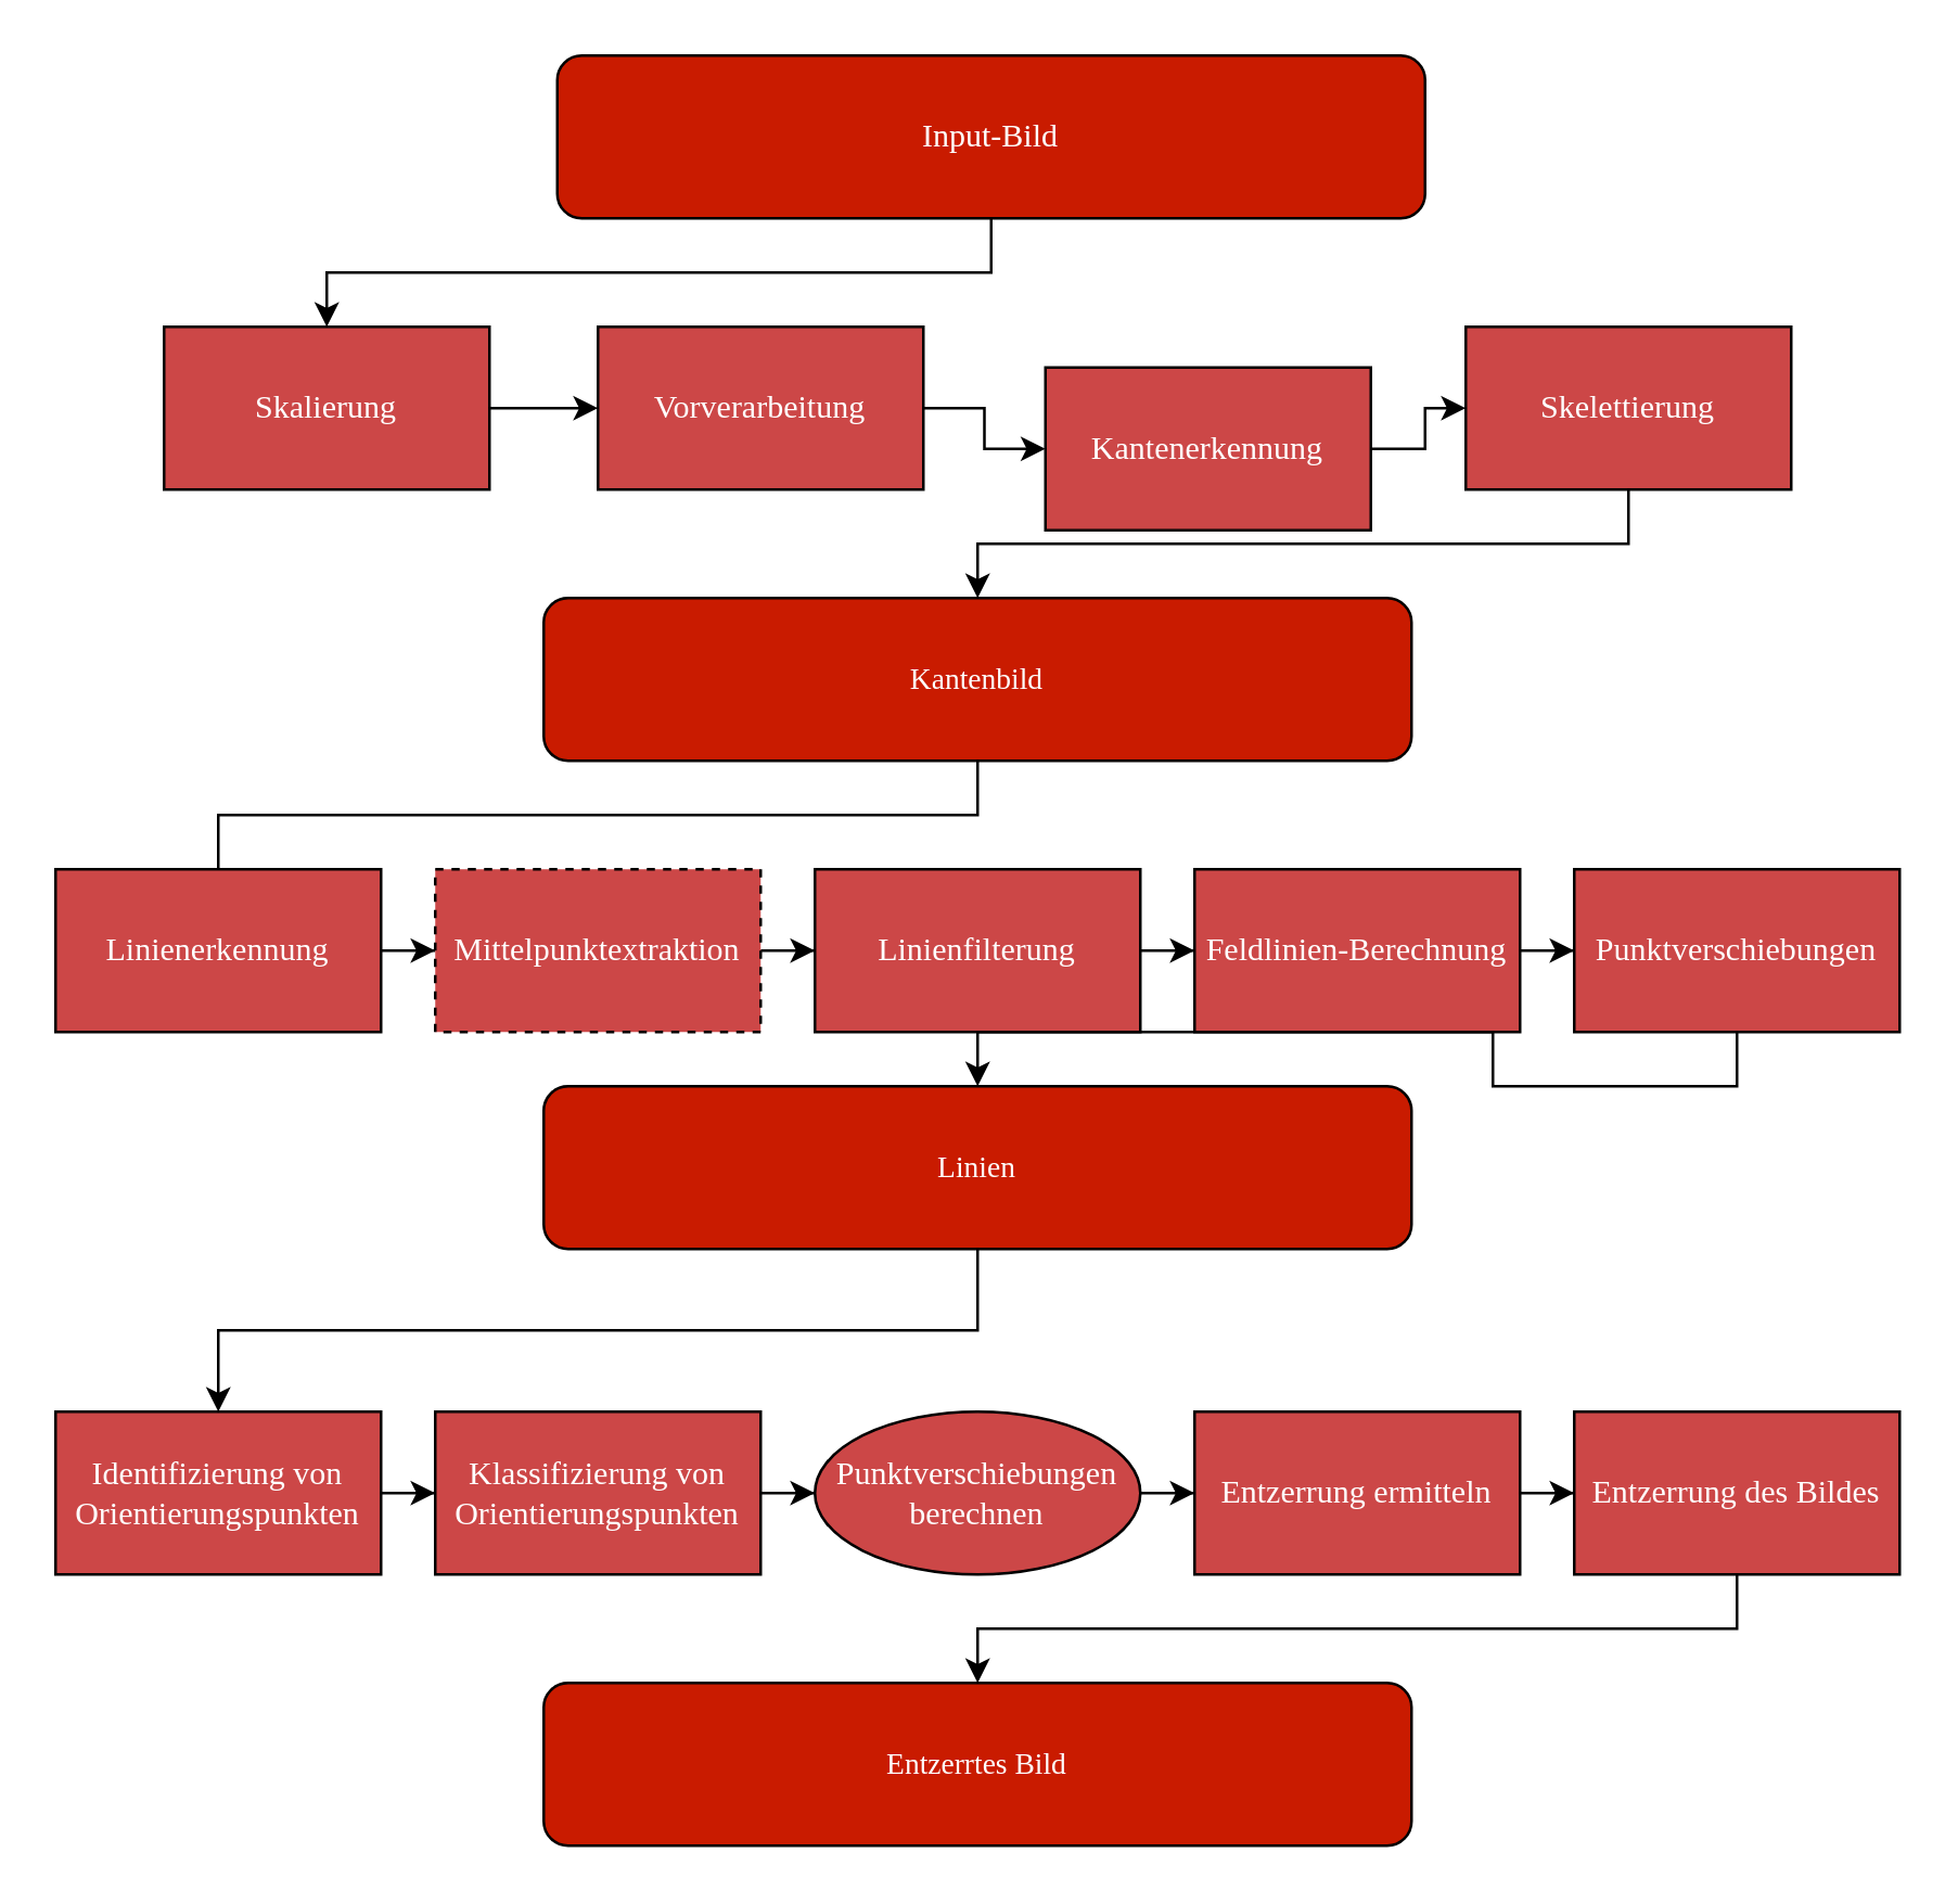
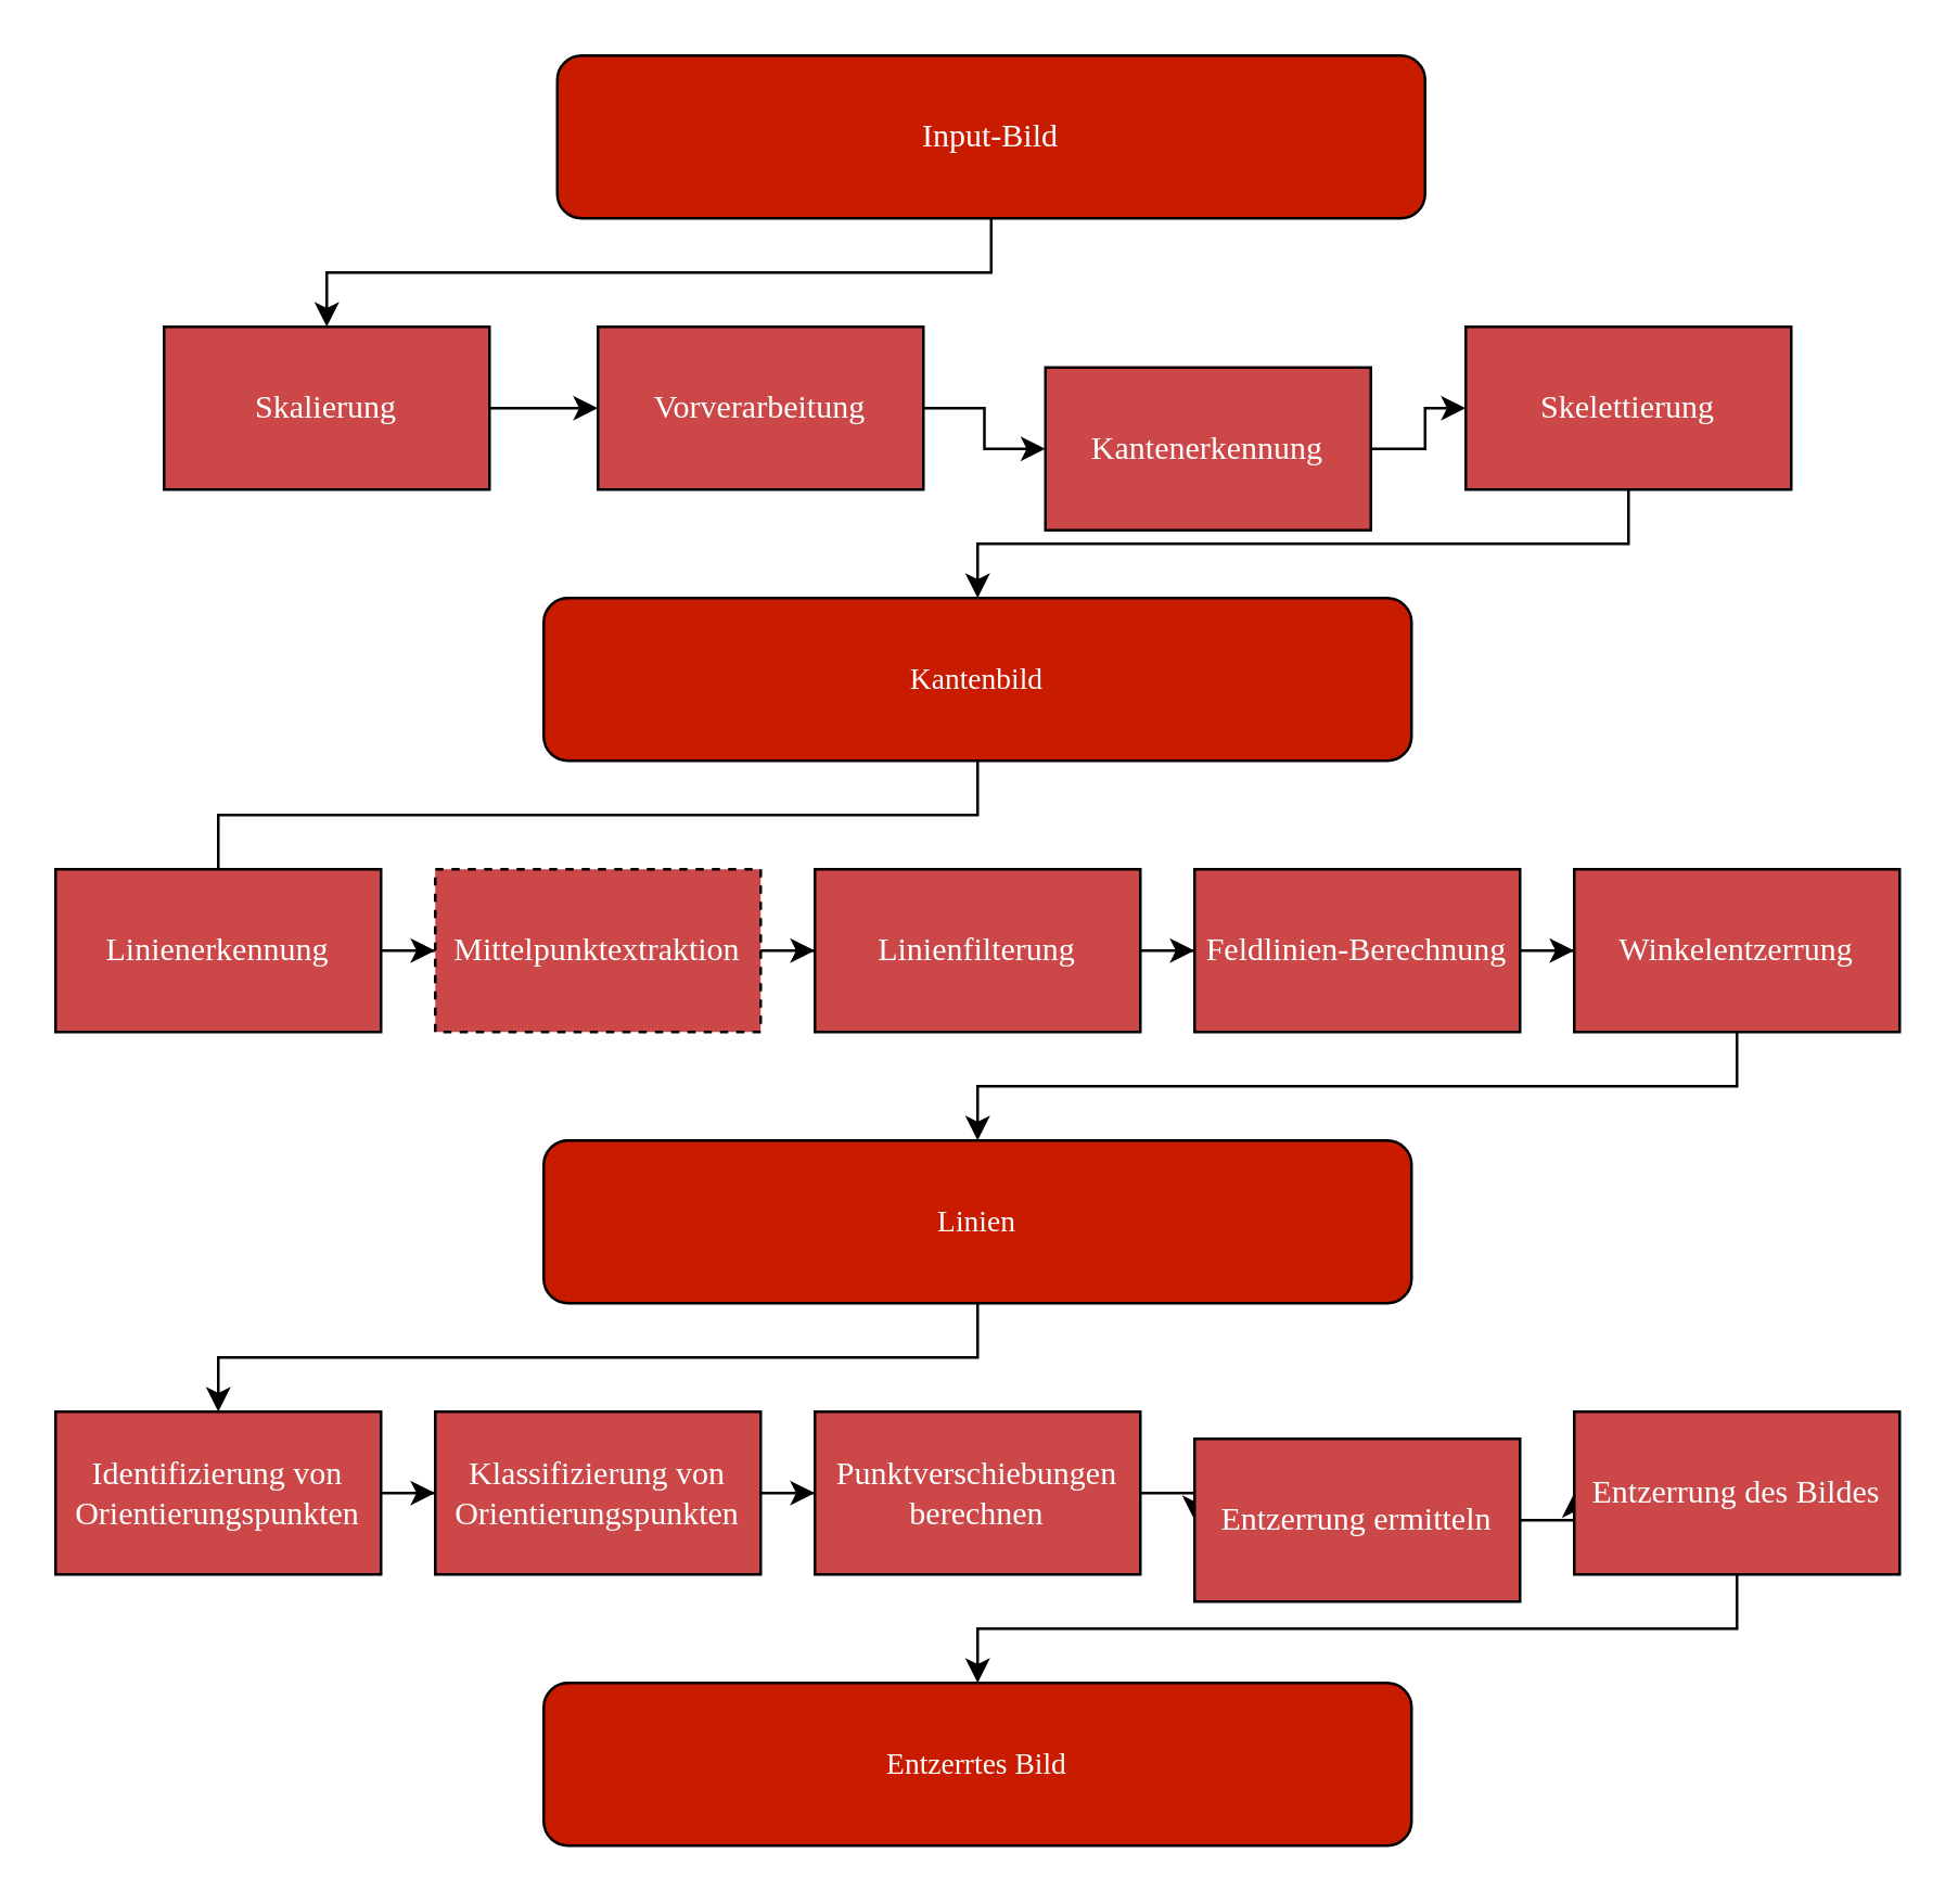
  <mxCell id="0" />
  <mxCell id="1" parent="0" />
  <mxCell id="2" style="edgeStyle=orthogonalEdgeStyle;rounded=0;orthogonalLoop=1;jettySize=auto;html=1;exitX=0.5;exitY=1;exitDx=0;exitDy=0;" edge="1" parent="1" source="3" target="9"><mxGeometry relative="1" as="geometry" /></mxCell>
  <mxCell id="3" value="Skelettierung" style="rounded=0;whiteSpace=wrap;html=1;fillColor=light-dark(#CC4747,#75AAD4);fontColor=#FFFFFF;strokeColor=light-dark(#000000,#75AAD4);fontFamily=Garamond;" vertex="1" parent="1"><mxGeometry x="540" y="120" width="120" height="60" as="geometry" /></mxCell>
  <mxCell id="4" value="" style="edgeStyle=orthogonalEdgeStyle;rounded=0;orthogonalLoop=1;jettySize=auto;html=1;fontFamily=Garamond;strokeColor=light-dark(#000000,#75AAD4);" edge="1" parent="1" source="5" target="3"><mxGeometry relative="1" as="geometry" /></mxCell>
  <mxCell id="5" value="Kantenerkennung" style="rounded=0;whiteSpace=wrap;html=1;fillColor=light-dark(#CC4747,#75AAD4);fontColor=#FFFFFF;strokeColor=light-dark(#000000,#75AAD4);fontFamily=Garamond;" vertex="1" parent="1"><mxGeometry x="385" y="135" width="120" height="60" as="geometry" /></mxCell>
  <mxCell id="6" style="edgeStyle=orthogonalEdgeStyle;rounded=0;orthogonalLoop=1;jettySize=auto;html=1;exitX=0.5;exitY=1;exitDx=0;exitDy=0;" edge="1" parent="1" source="7" target="36"><mxGeometry relative="1" as="geometry" /></mxCell>
  <mxCell id="7" value="Input-Bild" style="rounded=1;whiteSpace=wrap;html=1;fillColor=light-dark(#C91B00,#75AAD4);fontColor=#ffffff;strokeColor=#000000;fontFamily=Garamond;" vertex="1" parent="1"><mxGeometry x="205" y="20" width="320" height="60" as="geometry" /></mxCell>
  <mxCell id="8" style="edgeStyle=orthogonalEdgeStyle;rounded=0;orthogonalLoop=1;jettySize=auto;html=1;exitX=0.5;exitY=1;exitDx=0;exitDy=0;endArrow=none;" edge="1" parent="1" source="9" target="15"><mxGeometry relative="1" as="geometry" /></mxCell>
  <mxCell id="9" value="&lt;font style=&quot;font-size: 11px;&quot;&gt;Kantenbild&lt;/font&gt;" style="rounded=1;whiteSpace=wrap;html=1;fillColor=light-dark(#C91B00,#75AAD4);fontColor=#ffffff;strokeColor=#000000;fontFamily=Garamond;" vertex="1" parent="1"><mxGeometry x="200" y="220" width="320" height="60" as="geometry" /></mxCell>
  <mxCell id="10" value="" style="edgeStyle=orthogonalEdgeStyle;rounded=0;orthogonalLoop=1;jettySize=auto;html=1;" edge="1" parent="1" source="11" target="5"><mxGeometry relative="1" as="geometry" /></mxCell>
  <mxCell id="11" value="Vorverarbeitung" style="rounded=0;whiteSpace=wrap;html=1;fillColor=light-dark(#CC4747,#75AAD4);fontColor=#FFFFFF;strokeColor=light-dark(#000000,#75AAD4);fontFamily=Garamond;" vertex="1" parent="1"><mxGeometry x="220" y="120" width="120" height="60" as="geometry" /></mxCell>
  <mxCell id="12" style="edgeStyle=orthogonalEdgeStyle;rounded=0;orthogonalLoop=1;jettySize=auto;html=1;exitX=0.5;exitY=1;exitDx=0;exitDy=0;" edge="1" parent="1" source="13" target="26"><mxGeometry relative="1" as="geometry" /></mxCell>
- <mxCell id="13" value="&lt;span style=&quot;font-size: 11px;&quot;&gt;Linien&lt;/span&gt;" style="rounded=1;whiteSpace=wrap;html=1;fillColor=light-dark(#C91B00,#75AAD4);fontColor=#ffffff;strokeColor=#000000;fontFamily=Garamond;" vertex="1" parent="1"><mxGeometry x="200" y="400" width="320" height="60" as="geometry" /></mxCell>
+ <mxCell id="13" value="&lt;span style=&quot;font-size: 11px;&quot;&gt;Linien&lt;/span&gt;" style="rounded=1;whiteSpace=wrap;html=1;fillColor=light-dark(#C91B00,#75AAD4);fontColor=#ffffff;strokeColor=#000000;fontFamily=Garamond;" vertex="1" parent="1"><mxGeometry x="200" y="420" width="320" height="60" as="geometry" /></mxCell>
  <mxCell id="14" value="" style="edgeStyle=orthogonalEdgeStyle;rounded=0;orthogonalLoop=1;jettySize=auto;html=1;" edge="1" parent="1" source="15" target="17"><mxGeometry relative="1" as="geometry" /></mxCell>
  <mxCell id="15" value="Linienerkennung" style="rounded=0;whiteSpace=wrap;html=1;fillColor=light-dark(#CC4747,#75AAD4);fontColor=#FFFFFF;strokeColor=light-dark(#000000,#75AAD4);fontFamily=Garamond;" vertex="1" parent="1"><mxGeometry x="20" y="320" width="120" height="60" as="geometry" /></mxCell>
  <mxCell id="16" value="" style="edgeStyle=orthogonalEdgeStyle;rounded=0;orthogonalLoop=1;jettySize=auto;html=1;" edge="1" parent="1" source="17" target="19"><mxGeometry relative="1" as="geometry" /></mxCell>
  <mxCell id="17" value="Mittelpunktextraktion" style="rounded=0;whiteSpace=wrap;html=1;fillColor=light-dark(#CC4747,#75AAD4);fontColor=#FFFFFF;strokeColor=light-dark(#000000,#75AAD4);fontFamily=Garamond;dashed=1;" vertex="1" parent="1"><mxGeometry x="160" y="320" width="120" height="60" as="geometry" /></mxCell>
  <mxCell id="18" value="" style="edgeStyle=orthogonalEdgeStyle;rounded=0;orthogonalLoop=1;jettySize=auto;html=1;" edge="1" parent="1" source="19" target="21"><mxGeometry relative="1" as="geometry" /></mxCell>
  <mxCell id="19" value="Linienfilterung" style="rounded=0;whiteSpace=wrap;html=1;fillColor=light-dark(#CC4747,#75AAD4);fontColor=#FFFFFF;strokeColor=light-dark(#000000,#75AAD4);fontFamily=Garamond;" vertex="1" parent="1"><mxGeometry x="300" y="320" width="120" height="60" as="geometry" /></mxCell>
  <mxCell id="20" value="" style="edgeStyle=orthogonalEdgeStyle;rounded=0;orthogonalLoop=1;jettySize=auto;html=1;" edge="1" parent="1" source="21" target="23"><mxGeometry relative="1" as="geometry" /></mxCell>
  <mxCell id="21" value="Feldlinien-Berechnung" style="rounded=0;whiteSpace=wrap;html=1;fillColor=light-dark(#CC4747,#75AAD4);fontColor=#FFFFFF;strokeColor=light-dark(#000000,#75AAD4);fontFamily=Garamond;" vertex="1" parent="1"><mxGeometry x="440" y="320" width="120" height="60" as="geometry" /></mxCell>
  <mxCell id="22" style="edgeStyle=orthogonalEdgeStyle;rounded=0;orthogonalLoop=1;jettySize=auto;html=1;exitX=0.5;exitY=1;exitDx=0;exitDy=0;" edge="1" parent="1" source="23" target="13"><mxGeometry relative="1" as="geometry" /></mxCell>
- <mxCell id="23" value="Punktverschiebungen" style="rounded=0;whiteSpace=wrap;html=1;fillColor=light-dark(#CC4747,#75AAD4);fontColor=#FFFFFF;strokeColor=light-dark(#000000,#75AAD4);fontFamily=Garamond;" vertex="1" parent="1"><mxGeometry x="580" y="320" width="120" height="60" as="geometry" /></mxCell>
+ <mxCell id="23" value="Winkelentzerrung" style="rounded=0;whiteSpace=wrap;html=1;fillColor=light-dark(#CC4747,#75AAD4);fontColor=#FFFFFF;strokeColor=light-dark(#000000,#75AAD4);fontFamily=Garamond;" vertex="1" parent="1"><mxGeometry x="580" y="320" width="120" height="60" as="geometry" /></mxCell>
  <mxCell id="24" value="&lt;span style=&quot;font-size: 11px;&quot;&gt;Entzerrtes Bild&lt;/span&gt;" style="rounded=1;whiteSpace=wrap;html=1;fillColor=light-dark(#C91B00,#75AAD4);fontColor=#ffffff;strokeColor=#000000;fontFamily=Garamond;" vertex="1" parent="1"><mxGeometry x="200" y="620" width="320" height="60" as="geometry" /></mxCell>
  <mxCell id="25" value="" style="edgeStyle=orthogonalEdgeStyle;rounded=0;orthogonalLoop=1;jettySize=auto;html=1;" edge="1" parent="1" source="26" target="28"><mxGeometry relative="1" as="geometry" /></mxCell>
  <mxCell id="26" value="Identifizierung von Orientierungspunkten" style="rounded=0;whiteSpace=wrap;html=1;fillColor=light-dark(#CC4747,#75AAD4);fontColor=#FFFFFF;strokeColor=light-dark(#000000,#75AAD4);fontFamily=Garamond;" vertex="1" parent="1"><mxGeometry x="20" y="520" width="120" height="60" as="geometry" /></mxCell>
  <mxCell id="27" value="" style="edgeStyle=orthogonalEdgeStyle;rounded=0;orthogonalLoop=1;jettySize=auto;html=1;" edge="1" parent="1" source="28" target="30"><mxGeometry relative="1" as="geometry" /></mxCell>
  <mxCell id="28" value="Klassifizierung von Orientierungspunkten" style="rounded=0;whiteSpace=wrap;html=1;fillColor=light-dark(#CC4747,#75AAD4);fontColor=#FFFFFF;strokeColor=light-dark(#000000,#75AAD4);fontFamily=Garamond;" vertex="1" parent="1"><mxGeometry x="160" y="520" width="120" height="60" as="geometry" /></mxCell>
  <mxCell id="29" value="" style="edgeStyle=orthogonalEdgeStyle;rounded=0;orthogonalLoop=1;jettySize=auto;html=1;" edge="1" parent="1" source="30" target="32"><mxGeometry relative="1" as="geometry" /></mxCell>
- <mxCell id="30" value="Punktverschiebungen berechnen" style="ellipse;whiteSpace=wrap;html=1;fillColor=light-dark(#CC4747,#75AAD4);fontColor=#FFFFFF;strokeColor=light-dark(#000000,#75AAD4);fontFamily=Garamond;" vertex="1" parent="1"><mxGeometry x="300" y="520" width="120" height="60" as="geometry" /></mxCell>
+ <mxCell id="30" value="Punktverschiebungen berechnen" style="rounded=0;whiteSpace=wrap;html=1;fillColor=light-dark(#CC4747,#75AAD4);fontColor=#FFFFFF;strokeColor=light-dark(#000000,#75AAD4);fontFamily=Garamond;" vertex="1" parent="1"><mxGeometry x="300" y="520" width="120" height="60" as="geometry" /></mxCell>
  <mxCell id="31" value="" style="edgeStyle=orthogonalEdgeStyle;rounded=0;orthogonalLoop=1;jettySize=auto;html=1;" edge="1" parent="1" source="32" target="34"><mxGeometry relative="1" as="geometry" /></mxCell>
- <mxCell id="32" value="Entzerrung ermitteln" style="rounded=0;whiteSpace=wrap;html=1;fillColor=light-dark(#CC4747,#75AAD4);fontColor=#FFFFFF;strokeColor=light-dark(#000000,#75AAD4);fontFamily=Garamond;" vertex="1" parent="1"><mxGeometry x="440" y="520" width="120" height="60" as="geometry" /></mxCell>
+ <mxCell id="32" value="Entzerrung ermitteln" style="rounded=0;whiteSpace=wrap;html=1;fillColor=light-dark(#CC4747,#75AAD4);fontColor=#FFFFFF;strokeColor=light-dark(#000000,#75AAD4);fontFamily=Garamond;" vertex="1" parent="1"><mxGeometry x="440" y="530" width="120" height="60" as="geometry" /></mxCell>
  <mxCell id="33" style="edgeStyle=orthogonalEdgeStyle;rounded=0;orthogonalLoop=1;jettySize=auto;html=1;exitX=0.5;exitY=1;exitDx=0;exitDy=0;" edge="1" parent="1" source="34" target="24"><mxGeometry relative="1" as="geometry" /></mxCell>
  <mxCell id="34" value="Entzerrung des Bildes" style="rounded=0;whiteSpace=wrap;html=1;fillColor=light-dark(#CC4747,#75AAD4);fontColor=#FFFFFF;strokeColor=light-dark(#000000,#75AAD4);fontFamily=Garamond;" vertex="1" parent="1"><mxGeometry x="580" y="520" width="120" height="60" as="geometry" /></mxCell>
  <mxCell id="35" value="" style="edgeStyle=orthogonalEdgeStyle;rounded=0;orthogonalLoop=1;jettySize=auto;html=1;" edge="1" parent="1" source="36" target="11"><mxGeometry relative="1" as="geometry" /></mxCell>
  <mxCell id="36" value="Skalierung" style="rounded=0;whiteSpace=wrap;html=1;fillColor=light-dark(#CC4747,#75AAD4);fontColor=#FFFFFF;strokeColor=light-dark(#000000,#75AAD4);fontFamily=Garamond;" vertex="1" parent="1"><mxGeometry x="60" y="120" width="120" height="60" as="geometry" /></mxCell>
